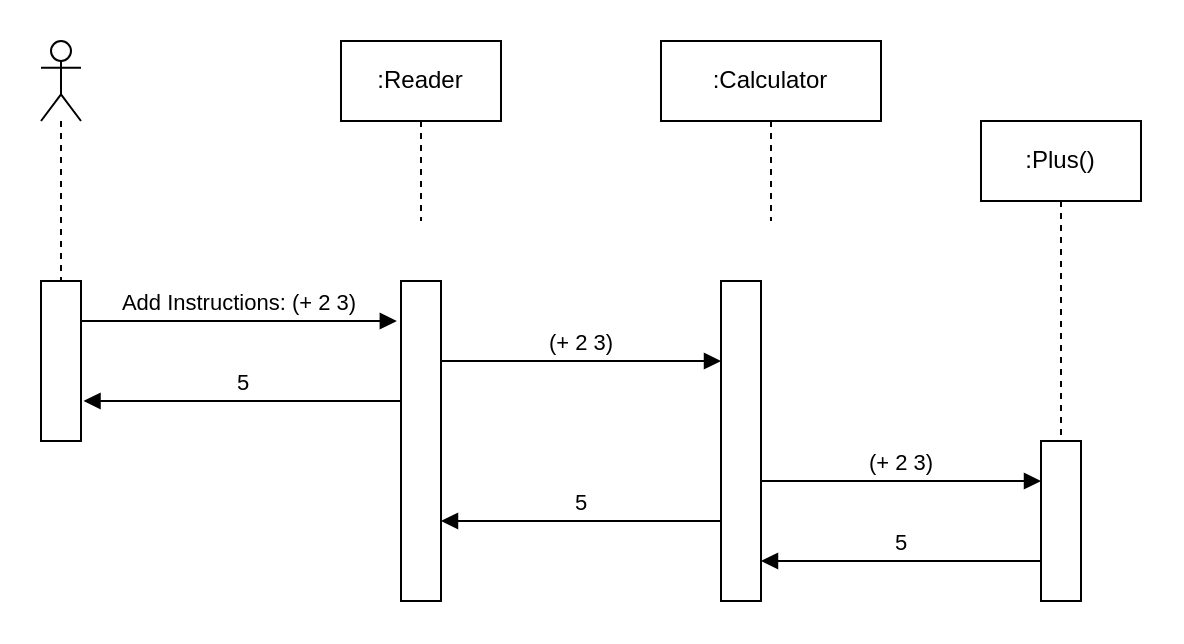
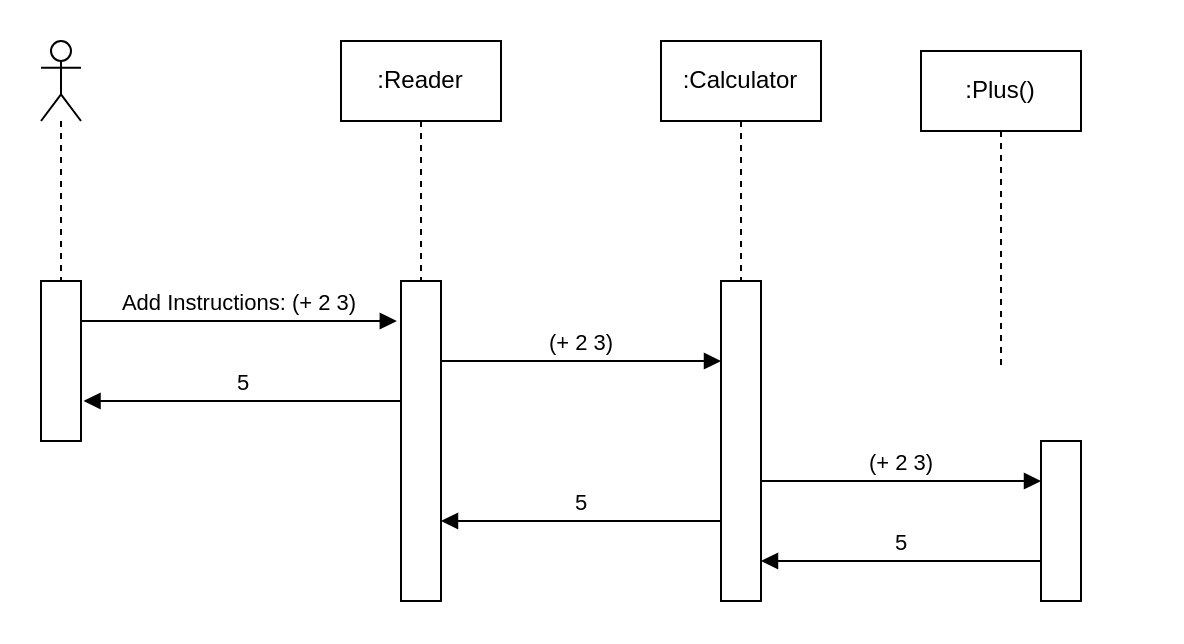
  <mxCell id="0" />
  <mxCell id="1" parent="0" />
  <mxCell id="2" value="" style="html=1;points=[];perimeter=orthogonalPerimeter;" vertex="1" parent="1"><mxGeometry x="20" y="140" width="20" height="80" as="geometry" /></mxCell>
- <mxCell id="3" value=":Reader" style="shape=umlLifeline;perimeter=lifelinePerimeter;whiteSpace=wrap;html=1;container=1;collapsible=0;recursiveResize=0;outlineConnect=0;" vertex="1" parent="1"><mxGeometry x="170" y="20" width="80" height="90" as="geometry" /></mxCell>
+ <mxCell id="3" value=":Reader" style="shape=umlLifeline;perimeter=lifelinePerimeter;whiteSpace=wrap;html=1;container=1;collapsible=0;recursiveResize=0;outlineConnect=0;" vertex="1" parent="1"><mxGeometry x="170" y="20" width="80" height="120" as="geometry" /></mxCell>
  <mxCell id="4" value="" style="shape=umlLifeline;participant=umlActor;perimeter=lifelinePerimeter;whiteSpace=wrap;html=1;container=1;collapsible=0;recursiveResize=0;verticalAlign=top;spacingTop=36;outlineConnect=0;" vertex="1" parent="1"><mxGeometry x="20" y="20" width="20" height="120" as="geometry" /></mxCell>
  <mxCell id="5" value="" style="html=1;points=[];perimeter=orthogonalPerimeter;" vertex="1" parent="1"><mxGeometry x="200" y="140" width="20" height="160" as="geometry" /></mxCell>
- <mxCell id="6" value=":Calculator" style="shape=umlLifeline;perimeter=lifelinePerimeter;whiteSpace=wrap;html=1;container=1;collapsible=0;recursiveResize=0;outlineConnect=0;" vertex="1" parent="1"><mxGeometry x="330" y="20" width="110" height="90" as="geometry" /></mxCell>
+ <mxCell id="6" value=":Calculator" style="shape=umlLifeline;perimeter=lifelinePerimeter;whiteSpace=wrap;html=1;container=1;collapsible=0;recursiveResize=0;outlineConnect=0;" vertex="1" parent="1"><mxGeometry x="330" y="20" width="80" height="120" as="geometry" /></mxCell>
  <mxCell id="7" value="" style="html=1;points=[];perimeter=orthogonalPerimeter;" vertex="1" parent="1"><mxGeometry x="360" y="140" width="20" height="160" as="geometry" /></mxCell>
- <mxCell id="8" value=":Plus()" style="shape=umlLifeline;perimeter=lifelinePerimeter;whiteSpace=wrap;html=1;container=1;collapsible=0;recursiveResize=0;outlineConnect=0;" vertex="1" parent="1"><mxGeometry x="490" y="60" width="80" height="160" as="geometry" /></mxCell>
+ <mxCell id="8" value=":Plus()" style="shape=umlLifeline;perimeter=lifelinePerimeter;whiteSpace=wrap;html=1;container=1;collapsible=0;recursiveResize=0;outlineConnect=0;" vertex="1" parent="1"><mxGeometry x="460" y="25" width="80" height="160" as="geometry" /></mxCell>
  <mxCell id="9" value="" style="html=1;points=[];perimeter=orthogonalPerimeter;" vertex="1" parent="1"><mxGeometry x="520" y="220" width="20" height="80" as="geometry" /></mxCell>
  <mxCell id="10" value="(+ 2 3)" style="html=1;verticalAlign=bottom;endArrow=block;rounded=0;" edge="1" parent="1" target="7"><mxGeometry width="80" relative="1" as="geometry"><mxPoint x="220" y="180" as="sourcePoint" /><mxPoint x="320" y="180" as="targetPoint" /></mxGeometry></mxCell>
  <mxCell id="11" value="(+ 2 3)" style="html=1;verticalAlign=bottom;endArrow=block;rounded=0;" edge="1" parent="1"><mxGeometry width="80" relative="1" as="geometry"><mxPoint x="380" y="240" as="sourcePoint" /><mxPoint x="520" y="240" as="targetPoint" /></mxGeometry></mxCell>
  <mxCell id="12" value="5" style="html=1;verticalAlign=bottom;endArrow=block;rounded=0;" edge="1" parent="1" target="7"><mxGeometry width="80" relative="1" as="geometry"><mxPoint x="520" y="280" as="sourcePoint" /><mxPoint x="530" y="210" as="targetPoint" /></mxGeometry></mxCell>
  <mxCell id="13" value="5" style="html=1;verticalAlign=bottom;endArrow=block;rounded=0;" edge="1" parent="1"><mxGeometry width="80" relative="1" as="geometry"><mxPoint x="360" y="260" as="sourcePoint" /><mxPoint x="220" y="260" as="targetPoint" /></mxGeometry></mxCell>
  <mxCell id="14" value="5" style="html=1;verticalAlign=bottom;endArrow=block;rounded=0;entryX=1.063;entryY=0.75;entryDx=0;entryDy=0;entryPerimeter=0;" edge="1" parent="1" target="2"><mxGeometry width="80" relative="1" as="geometry"><mxPoint x="200" y="200" as="sourcePoint" /><mxPoint x="70" y="200" as="targetPoint" /></mxGeometry></mxCell>
  <mxCell id="15" value="Add Instructions: (+ 2 3)" style="html=1;verticalAlign=bottom;endArrow=block;rounded=0;entryX=-0.104;entryY=0.125;entryDx=0;entryDy=0;entryPerimeter=0;" edge="1" parent="1" source="2" target="5"><mxGeometry width="80" relative="1" as="geometry"><mxPoint x="50" y="160" as="sourcePoint" /><mxPoint x="180" y="160" as="targetPoint" /></mxGeometry></mxCell>
